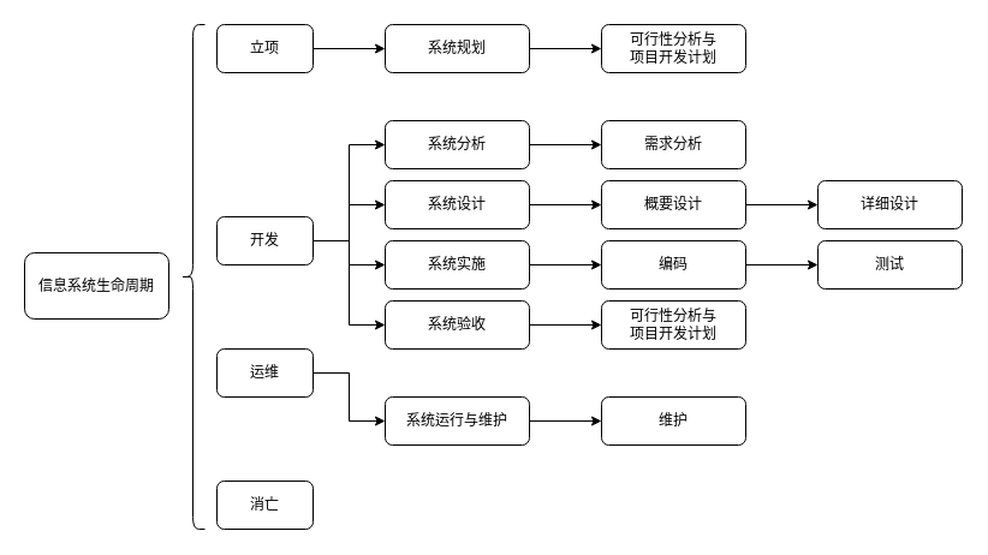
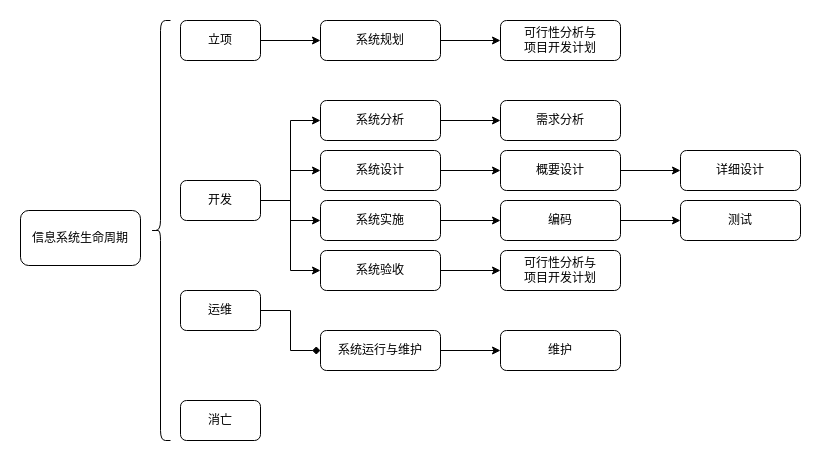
  <mxCell id="0" />
  <mxCell id="1" parent="0" />
  <mxCell id="2" value="信息系统生命周期" style="rounded=1;whiteSpace=wrap;html=1;" vertex="1" parent="1"><mxGeometry x="20" y="210" width="120" height="55" as="geometry" /></mxCell>
  <mxCell id="3" value="" style="shape=curlyBracket;whiteSpace=wrap;html=1;rounded=1;labelPosition=left;verticalLabelPosition=middle;align=right;verticalAlign=middle;" vertex="1" parent="1"><mxGeometry x="150" y="20" width="20" height="420" as="geometry" /></mxCell>
  <mxCell id="4" value="" style="edgeStyle=orthogonalEdgeStyle;rounded=0;orthogonalLoop=1;jettySize=auto;html=1;" edge="1" parent="1" source="5" target="7"><mxGeometry relative="1" as="geometry" /></mxCell>
  <mxCell id="5" value="立项" style="rounded=1;whiteSpace=wrap;html=1;" vertex="1" parent="1"><mxGeometry x="180" y="20" width="80" height="40" as="geometry" /></mxCell>
  <mxCell id="6" value="" style="edgeStyle=orthogonalEdgeStyle;rounded=0;orthogonalLoop=1;jettySize=auto;html=1;" edge="1" parent="1" source="7" target="8"><mxGeometry relative="1" as="geometry" /></mxCell>
  <mxCell id="7" value="系统规划" style="whiteSpace=wrap;html=1;rounded=1;" vertex="1" parent="1"><mxGeometry x="320" y="20" width="120" height="40" as="geometry" /></mxCell>
  <mxCell id="8" value="可行性分析与&lt;div&gt;项目开发计划&lt;/div&gt;" style="whiteSpace=wrap;html=1;rounded=1;" vertex="1" parent="1"><mxGeometry x="500" y="20" width="120" height="40" as="geometry" /></mxCell>
  <mxCell id="9" value="" style="edgeStyle=orthogonalEdgeStyle;rounded=0;orthogonalLoop=1;jettySize=auto;html=1;entryX=0;entryY=0.5;entryDx=0;entryDy=0;" edge="1" parent="1" source="13" target="15"><mxGeometry relative="1" as="geometry"><mxPoint x="380" y="150" as="targetPoint" /></mxGeometry></mxCell>
  <mxCell id="10" style="edgeStyle=orthogonalEdgeStyle;rounded=0;orthogonalLoop=1;jettySize=auto;html=1;entryX=0;entryY=0.5;entryDx=0;entryDy=0;" edge="1" parent="1" source="13" target="18"><mxGeometry relative="1" as="geometry" /></mxCell>
  <mxCell id="11" style="edgeStyle=orthogonalEdgeStyle;rounded=0;orthogonalLoop=1;jettySize=auto;html=1;entryX=0;entryY=0.5;entryDx=0;entryDy=0;" edge="1" parent="1" source="13" target="22"><mxGeometry relative="1" as="geometry" /></mxCell>
  <mxCell id="12" style="edgeStyle=orthogonalEdgeStyle;rounded=0;orthogonalLoop=1;jettySize=auto;html=1;entryX=0;entryY=0.5;entryDx=0;entryDy=0;" edge="1" parent="1" source="13" target="26"><mxGeometry relative="1" as="geometry" /></mxCell>
  <mxCell id="13" value="开发" style="rounded=1;whiteSpace=wrap;html=1;" vertex="1" parent="1"><mxGeometry x="180" y="180" width="80" height="40" as="geometry" /></mxCell>
  <mxCell id="14" value="" style="edgeStyle=orthogonalEdgeStyle;rounded=0;orthogonalLoop=1;jettySize=auto;html=1;" edge="1" parent="1" source="15" target="16"><mxGeometry relative="1" as="geometry" /></mxCell>
  <mxCell id="15" value="系统分析" style="whiteSpace=wrap;html=1;rounded=1;" vertex="1" parent="1"><mxGeometry x="320" y="100" width="120" height="40" as="geometry" /></mxCell>
  <mxCell id="16" value="需求分析" style="whiteSpace=wrap;html=1;rounded=1;" vertex="1" parent="1"><mxGeometry x="500" y="100" width="120" height="40" as="geometry" /></mxCell>
  <mxCell id="17" value="" style="edgeStyle=orthogonalEdgeStyle;rounded=0;orthogonalLoop=1;jettySize=auto;html=1;" edge="1" parent="1" source="18" target="20"><mxGeometry relative="1" as="geometry" /></mxCell>
  <mxCell id="18" value="系统设计" style="whiteSpace=wrap;html=1;rounded=1;" vertex="1" parent="1"><mxGeometry x="320" y="150" width="120" height="40" as="geometry" /></mxCell>
  <mxCell id="19" value="" style="edgeStyle=orthogonalEdgeStyle;rounded=0;orthogonalLoop=1;jettySize=auto;html=1;" edge="1" parent="1" source="20" target="28"><mxGeometry relative="1" as="geometry" /></mxCell>
  <mxCell id="20" value="概要设计" style="whiteSpace=wrap;html=1;rounded=1;" vertex="1" parent="1"><mxGeometry x="500" y="150" width="120" height="40" as="geometry" /></mxCell>
  <mxCell id="21" value="" style="edgeStyle=orthogonalEdgeStyle;rounded=0;orthogonalLoop=1;jettySize=auto;html=1;" edge="1" parent="1" source="22" target="24"><mxGeometry relative="1" as="geometry" /></mxCell>
  <mxCell id="22" value="系统实施" style="whiteSpace=wrap;html=1;rounded=1;" vertex="1" parent="1"><mxGeometry x="320" y="200" width="120" height="40" as="geometry" /></mxCell>
  <mxCell id="23" value="" style="edgeStyle=orthogonalEdgeStyle;rounded=0;orthogonalLoop=1;jettySize=auto;html=1;" edge="1" parent="1" source="24" target="29"><mxGeometry relative="1" as="geometry" /></mxCell>
  <mxCell id="24" value="编码" style="whiteSpace=wrap;html=1;rounded=1;" vertex="1" parent="1"><mxGeometry x="500" y="200" width="120" height="40" as="geometry" /></mxCell>
  <mxCell id="25" value="" style="edgeStyle=orthogonalEdgeStyle;rounded=0;orthogonalLoop=1;jettySize=auto;html=1;" edge="1" parent="1" source="26" target="27"><mxGeometry relative="1" as="geometry" /></mxCell>
  <mxCell id="26" value="系统验收" style="whiteSpace=wrap;html=1;rounded=1;" vertex="1" parent="1"><mxGeometry x="320" y="250" width="120" height="40" as="geometry" /></mxCell>
  <mxCell id="27" value="可行性分析与&lt;div&gt;项目开发计划&lt;/div&gt;" style="whiteSpace=wrap;html=1;rounded=1;" vertex="1" parent="1"><mxGeometry x="500" y="250" width="120" height="40" as="geometry" /></mxCell>
  <mxCell id="28" value="详细设计" style="whiteSpace=wrap;html=1;rounded=1;" vertex="1" parent="1"><mxGeometry x="680" y="150" width="120" height="40" as="geometry" /></mxCell>
  <mxCell id="29" value="测试" style="whiteSpace=wrap;html=1;rounded=1;" vertex="1" parent="1"><mxGeometry x="680" y="200" width="120" height="40" as="geometry" /></mxCell>
- <mxCell id="30" value="" style="edgeStyle=orthogonalEdgeStyle;rounded=0;orthogonalLoop=1;jettySize=auto;html=1;" edge="1" parent="1" source="31" target="33"><mxGeometry relative="1" as="geometry" /></mxCell>
+ <mxCell id="30" value="" style="edgeStyle=orthogonalEdgeStyle;rounded=0;orthogonalLoop=1;jettySize=auto;html=1;endArrow=diamond;" edge="1" parent="1" source="31" target="33"><mxGeometry relative="1" as="geometry" /></mxCell>
  <mxCell id="31" value="运维" style="rounded=1;whiteSpace=wrap;html=1;" vertex="1" parent="1"><mxGeometry x="180" y="290" width="80" height="40" as="geometry" /></mxCell>
  <mxCell id="32" value="" style="edgeStyle=orthogonalEdgeStyle;rounded=0;orthogonalLoop=1;jettySize=auto;html=1;" edge="1" parent="1" source="33" target="34"><mxGeometry relative="1" as="geometry" /></mxCell>
  <mxCell id="33" value="系统运行与维护" style="whiteSpace=wrap;html=1;rounded=1;" vertex="1" parent="1"><mxGeometry x="320" y="330" width="120" height="40" as="geometry" /></mxCell>
  <mxCell id="34" value="维护" style="whiteSpace=wrap;html=1;rounded=1;" vertex="1" parent="1"><mxGeometry x="500" y="330" width="120" height="40" as="geometry" /></mxCell>
  <mxCell id="35" value="消亡" style="rounded=1;whiteSpace=wrap;html=1;" vertex="1" parent="1"><mxGeometry x="180" y="400" width="80" height="40" as="geometry" /></mxCell>
